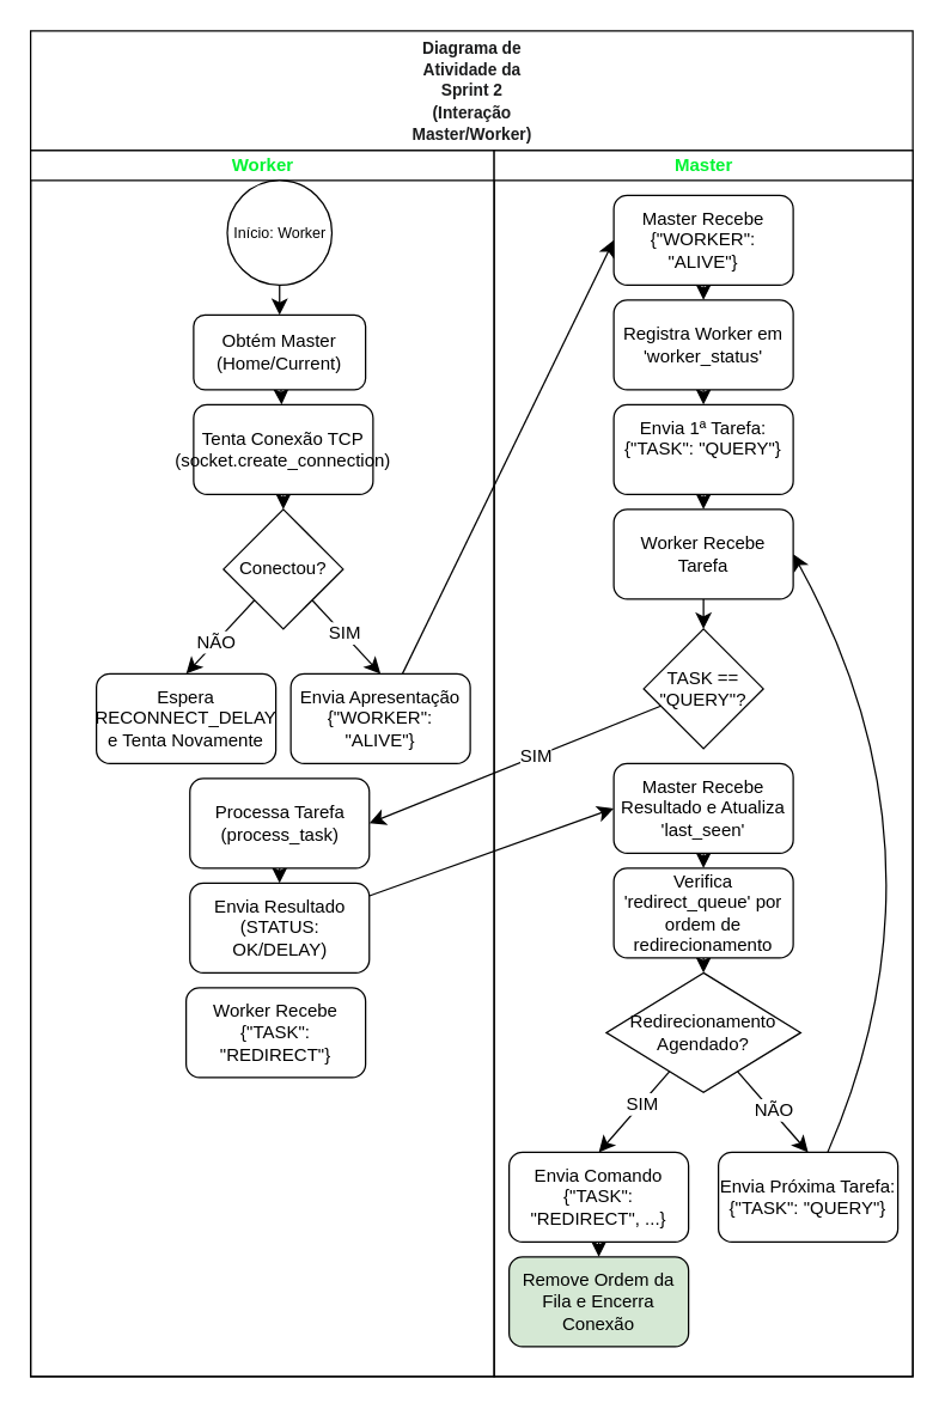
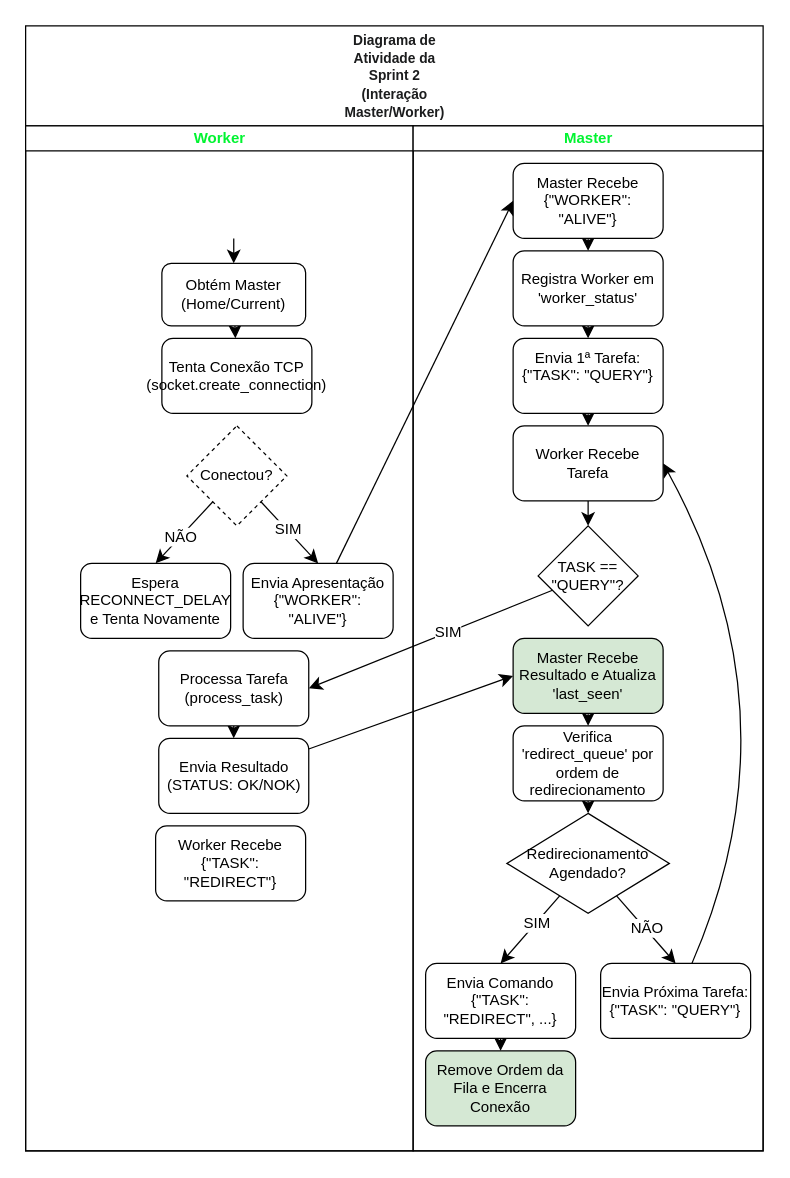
  <mxCell id="0" />
  <mxCell id="1" parent="0" />
  <mxCell id="2" value="&lt;div style=&quot;&quot;&gt;&lt;span id=&quot;docs-internal-guid-fba5bfa9-7fff-8d6d-b3f3-67d93a1ee520&quot; style=&quot;&quot;&gt;&lt;span style=&quot;background-color: transparent; font-variant-numeric: normal; font-variant-east-asian: normal; font-variant-alternates: normal; font-variant-position: normal; font-variant-emoji: normal; vertical-align: baseline; white-space: pre-wrap;&quot;&gt;&lt;font face=&quot;Helvetica&quot; style=&quot;color: light-dark(rgb(27, 28, 29), rgb(255, 0, 0)); font-size: 11px;&quot;&gt;Diagrama de Atividade da Sprint 2 (Interação Master/Worker)&lt;/font&gt;&lt;/span&gt;&lt;/span&gt;&lt;/div&gt;" style="swimlane;childLayout=stackLayout;resizeParent=1;resizeParentMax=0;startSize=80;html=1;strokeColor=default;align=center;verticalAlign=middle;fontFamily=Helvetica;fontSize=12;fontColor=default;fontStyle=1;fillColor=default;" parent="1" vertex="1"><mxGeometry x="20" y="20" width="590" height="900" as="geometry"><mxRectangle x="120" y="-240" width="440" height="30" as="alternateBounds" /></mxGeometry></mxCell>
  <mxCell id="3" value="&lt;font style=&quot;color: light-dark(rgb(1, 244, 49), rgb(0, 255, 0));&quot;&gt;Worker &lt;/font&gt;" style="swimlane;startSize=20;html=1;strokeColor=default;align=center;verticalAlign=middle;fontFamily=Helvetica;fontSize=12;fontColor=default;fontStyle=1;fillColor=default;" parent="2" vertex="1"><mxGeometry y="80" width="310" height="820" as="geometry" /></mxCell>
  <mxCell id="4" style="edgeStyle=none;curved=1;rounded=0;orthogonalLoop=1;jettySize=auto;html=1;exitX=0.5;exitY=1;exitDx=0;exitDy=0;entryX=0.5;entryY=0;entryDx=0;entryDy=0;fontSize=12;startSize=8;endSize=8;" edge="1" parent="3" target="7"><mxGeometry relative="1" as="geometry"><mxPoint x="166.5" y="90" as="sourcePoint" /></mxGeometry></mxCell>
- <mxCell id="5" value="&lt;font style=&quot;font-size: 10px;&quot;&gt;Início: Worker&lt;/font&gt;" style="ellipse;whiteSpace=wrap;html=1;aspect=fixed;" vertex="1" parent="3"><mxGeometry x="131.5" y="20" width="70" height="70" as="geometry" /></mxCell>
  <mxCell id="6" style="edgeStyle=none;curved=1;rounded=0;orthogonalLoop=1;jettySize=auto;html=1;fontSize=12;startSize=8;endSize=8;" edge="1" parent="3" source="7" target="9"><mxGeometry relative="1" as="geometry" /></mxCell>
  <mxCell id="7" value="Obtém Master (Home/Current)" style="rounded=1;whiteSpace=wrap;html=1;" vertex="1" parent="3"><mxGeometry x="109" y="110" width="115" height="50" as="geometry" /></mxCell>
- <mxCell id="8" style="edgeStyle=none;curved=1;rounded=0;orthogonalLoop=1;jettySize=auto;html=1;fontSize=12;startSize=8;endSize=8;" edge="1" parent="3" source="9" target="14"><mxGeometry relative="1" as="geometry" /></mxCell>
  <mxCell id="9" value="Tenta Conexão TCP (socket.create_connection)" style="rounded=1;whiteSpace=wrap;html=1;" vertex="1" parent="3"><mxGeometry x="109" y="170" width="120" height="60" as="geometry" /></mxCell>
  <mxCell id="10" style="edgeStyle=none;curved=1;rounded=0;orthogonalLoop=1;jettySize=auto;html=1;fontSize=12;startSize=8;endSize=8;entryX=0.5;entryY=0;entryDx=0;entryDy=0;" edge="1" parent="3" source="14" target="16"><mxGeometry relative="1" as="geometry"><mxPoint x="104" y="370" as="targetPoint" /></mxGeometry></mxCell>
  <mxCell id="11" value="SIM" style="edgeLabel;html=1;align=center;verticalAlign=middle;resizable=0;points=[];fontSize=12;" vertex="1" connectable="0" parent="10"><mxGeometry x="-0.122" y="1" relative="1" as="geometry"><mxPoint as="offset" /></mxGeometry></mxCell>
  <mxCell id="12" style="edgeStyle=none;curved=1;rounded=0;orthogonalLoop=1;jettySize=auto;html=1;fontSize=12;startSize=8;endSize=8;entryX=0.5;entryY=0;entryDx=0;entryDy=0;" edge="1" parent="3" source="14" target="15"><mxGeometry relative="1" as="geometry"><mxPoint x="244" y="370" as="targetPoint" /></mxGeometry></mxCell>
  <mxCell id="13" value="NÃO" style="edgeLabel;html=1;align=center;verticalAlign=middle;resizable=0;points=[];fontSize=12;" vertex="1" connectable="0" parent="12"><mxGeometry x="0.172" y="-1" relative="1" as="geometry"><mxPoint x="1" as="offset" /></mxGeometry></mxCell>
- <mxCell id="14" value="Conectou?" style="rhombus;whiteSpace=wrap;html=1;" vertex="1" parent="3"><mxGeometry x="129" y="240" width="80" height="80" as="geometry" /></mxCell>
+ <mxCell id="14" value="Conectou?" style="rhombus;whiteSpace=wrap;html=1;dashed=1;" vertex="1" parent="3"><mxGeometry x="129" y="240" width="80" height="80" as="geometry" /></mxCell>
  <mxCell id="15" value="Espera RECONNECT_DELAY e Tenta Novamente" style="rounded=1;whiteSpace=wrap;html=1;" vertex="1" parent="3"><mxGeometry x="44" y="350" width="120" height="60" as="geometry" /></mxCell>
  <mxCell id="16" value="Envia Apresentação {&quot;WORKER&quot;: &quot;ALIVE&quot;}" style="rounded=1;whiteSpace=wrap;html=1;" vertex="1" parent="3"><mxGeometry x="174" y="350" width="120" height="60" as="geometry" /></mxCell>
  <mxCell id="17" style="edgeStyle=none;curved=1;rounded=0;orthogonalLoop=1;jettySize=auto;html=1;fontSize=12;startSize=8;endSize=8;" edge="1" parent="3" source="18" target="19"><mxGeometry relative="1" as="geometry" /></mxCell>
  <mxCell id="18" value="Processa Tarefa (process_task)" style="rounded=1;whiteSpace=wrap;html=1;" vertex="1" parent="3"><mxGeometry x="106.5" y="420" width="120" height="60" as="geometry" /></mxCell>
- <mxCell id="19" value="Envia Resultado (STATUS: OK/DELAY)" style="rounded=1;whiteSpace=wrap;html=1;" vertex="1" parent="3"><mxGeometry x="106.5" y="490" width="120" height="60" as="geometry" /></mxCell>
+ <mxCell id="19" value="Envia Resultado (STATUS: OK/NOK)" style="rounded=1;whiteSpace=wrap;html=1;" vertex="1" parent="3"><mxGeometry x="106.5" y="490" width="120" height="60" as="geometry" /></mxCell>
  <mxCell id="20" value="Worker Recebe {&quot;TASK&quot;: &quot;REDIRECT&quot;}" style="rounded=1;whiteSpace=wrap;html=1;" vertex="1" parent="3"><mxGeometry x="104" y="560" width="120" height="60" as="geometry" /></mxCell>
  <mxCell id="21" value="&lt;font style=&quot;color: light-dark(rgb(1, 244, 49), rgb(0, 255, 0));&quot;&gt;Master&lt;/font&gt;" style="swimlane;startSize=20;html=1;strokeColor=default;align=center;verticalAlign=middle;fontFamily=Helvetica;fontSize=12;fontColor=default;fontStyle=1;fillColor=default;" parent="2" vertex="1"><mxGeometry x="310" y="80" width="280" height="820" as="geometry" /></mxCell>
  <mxCell id="22" style="edgeStyle=none;curved=1;rounded=0;orthogonalLoop=1;jettySize=auto;html=1;exitX=0.5;exitY=1;exitDx=0;exitDy=0;entryX=0.5;entryY=0;entryDx=0;entryDy=0;fontSize=12;startSize=8;endSize=8;" edge="1" parent="21" source="23" target="25"><mxGeometry relative="1" as="geometry" /></mxCell>
  <mxCell id="23" value="Master Recebe {&quot;WORKER&quot;: &quot;ALIVE&quot;}" style="rounded=1;whiteSpace=wrap;html=1;" vertex="1" parent="21"><mxGeometry x="80" y="30" width="120" height="60" as="geometry" /></mxCell>
  <mxCell id="24" style="edgeStyle=none;curved=1;rounded=0;orthogonalLoop=1;jettySize=auto;html=1;fontSize=12;startSize=8;endSize=8;" edge="1" parent="21" source="25" target="27"><mxGeometry relative="1" as="geometry" /></mxCell>
  <mxCell id="25" value="Registra Worker em 'worker_status'" style="rounded=1;whiteSpace=wrap;html=1;" vertex="1" parent="21"><mxGeometry x="80" y="100" width="120" height="60" as="geometry" /></mxCell>
  <mxCell id="26" style="edgeStyle=none;curved=1;rounded=0;orthogonalLoop=1;jettySize=auto;html=1;fontSize=12;startSize=8;endSize=8;" edge="1" parent="21" source="27" target="29"><mxGeometry relative="1" as="geometry" /></mxCell>
  <mxCell id="27" value="&#10;Envia 1ª Tarefa: {&quot;TASK&quot;: &quot;QUERY&quot;}&#10;&#10;" style="rounded=1;whiteSpace=wrap;html=1;" vertex="1" parent="21"><mxGeometry x="80" y="170" width="120" height="60" as="geometry" /></mxCell>
  <mxCell id="28" style="edgeStyle=none;curved=1;rounded=0;orthogonalLoop=1;jettySize=auto;html=1;fontSize=12;startSize=8;endSize=8;" edge="1" parent="21" source="29" target="30"><mxGeometry relative="1" as="geometry" /></mxCell>
  <mxCell id="29" value="Worker Recebe Tarefa" style="rounded=1;whiteSpace=wrap;html=1;" vertex="1" parent="21"><mxGeometry x="80" y="240" width="120" height="60" as="geometry" /></mxCell>
  <mxCell id="30" value="TASK == &quot;QUERY&quot;?" style="rhombus;whiteSpace=wrap;html=1;" vertex="1" parent="21"><mxGeometry x="100" y="320" width="80" height="80" as="geometry" /></mxCell>
  <mxCell id="31" style="edgeStyle=none;curved=1;rounded=0;orthogonalLoop=1;jettySize=auto;html=1;fontSize=12;startSize=8;endSize=8;" edge="1" parent="21" source="32" target="34"><mxGeometry relative="1" as="geometry" /></mxCell>
- <mxCell id="32" value="Master Recebe Resultado e Atualiza 'last_seen'" style="rounded=1;whiteSpace=wrap;html=1;" vertex="1" parent="21"><mxGeometry x="80" y="410" width="120" height="60" as="geometry" /></mxCell>
+ <mxCell id="32" value="Master Recebe Resultado e Atualiza 'last_seen'" style="rounded=1;whiteSpace=wrap;html=1;fillColor=#d5e8d4;" vertex="1" parent="21"><mxGeometry x="80" y="410" width="120" height="60" as="geometry" /></mxCell>
  <mxCell id="33" style="edgeStyle=none;curved=1;rounded=0;orthogonalLoop=1;jettySize=auto;html=1;fontSize=12;startSize=8;endSize=8;" edge="1" parent="21" source="34" target="39"><mxGeometry relative="1" as="geometry" /></mxCell>
  <mxCell id="34" value="Verifica 'redirect_queue' por ordem de redirecionamento" style="rounded=1;whiteSpace=wrap;html=1;" vertex="1" parent="21"><mxGeometry x="80" y="480" width="120" height="60" as="geometry" /></mxCell>
  <mxCell id="35" style="edgeStyle=none;curved=1;rounded=0;orthogonalLoop=1;jettySize=auto;html=1;entryX=0.5;entryY=0;entryDx=0;entryDy=0;fontSize=12;startSize=8;endSize=8;" edge="1" parent="21" source="39" target="43"><mxGeometry relative="1" as="geometry" /></mxCell>
  <mxCell id="36" value="NÃO" style="edgeLabel;html=1;align=center;verticalAlign=middle;resizable=0;points=[];fontSize=12;" vertex="1" connectable="0" parent="35"><mxGeometry x="-0.026" y="1" relative="1" as="geometry"><mxPoint as="offset" /></mxGeometry></mxCell>
  <mxCell id="37" style="edgeStyle=none;curved=1;rounded=0;orthogonalLoop=1;jettySize=auto;html=1;entryX=0.5;entryY=0;entryDx=0;entryDy=0;fontSize=12;startSize=8;endSize=8;" edge="1" parent="21" source="39" target="41"><mxGeometry relative="1" as="geometry" /></mxCell>
  <mxCell id="38" value="SIM" style="edgeLabel;html=1;align=center;verticalAlign=middle;resizable=0;points=[];fontSize=12;" vertex="1" connectable="0" parent="37"><mxGeometry x="-0.225" relative="1" as="geometry"><mxPoint as="offset" /></mxGeometry></mxCell>
  <mxCell id="39" value="Redirecionamento Agendado?" style="rhombus;whiteSpace=wrap;html=1;" vertex="1" parent="21"><mxGeometry x="75" y="550" width="130" height="80" as="geometry" /></mxCell>
  <mxCell id="40" style="edgeStyle=none;curved=1;rounded=0;orthogonalLoop=1;jettySize=auto;html=1;fontSize=12;startSize=8;endSize=8;" edge="1" parent="21" source="41" target="44"><mxGeometry relative="1" as="geometry" /></mxCell>
  <mxCell id="41" value="Envia Comando {&quot;TASK&quot;: &quot;REDIRECT&quot;, ...}" style="rounded=1;whiteSpace=wrap;html=1;" vertex="1" parent="21"><mxGeometry x="10" y="670" width="120" height="60" as="geometry" /></mxCell>
  <mxCell id="42" style="edgeStyle=none;curved=1;rounded=0;orthogonalLoop=1;jettySize=auto;html=1;entryX=1;entryY=0.5;entryDx=0;entryDy=0;fontSize=12;startSize=8;endSize=8;" edge="1" parent="21" source="43" target="29"><mxGeometry relative="1" as="geometry"><Array as="points"><mxPoint x="310" y="470" /></Array></mxGeometry></mxCell>
  <mxCell id="43" value="Envia Próxima Tarefa: {&quot;TASK&quot;: &quot;QUERY&quot;}" style="rounded=1;whiteSpace=wrap;html=1;" vertex="1" parent="21"><mxGeometry x="150" y="670" width="120" height="60" as="geometry" /></mxCell>
  <mxCell id="44" value="Remove Ordem da Fila e Encerra Conexão" style="rounded=1;whiteSpace=wrap;html=1;fillColor=#d5e8d4;" vertex="1" parent="21"><mxGeometry x="10" y="740" width="120" height="60" as="geometry" /></mxCell>
  <mxCell id="45" style="edgeStyle=none;curved=1;rounded=0;orthogonalLoop=1;jettySize=auto;html=1;entryX=0;entryY=0.5;entryDx=0;entryDy=0;fontSize=12;startSize=8;endSize=8;" edge="1" parent="2" source="16" target="23"><mxGeometry relative="1" as="geometry" /></mxCell>
  <mxCell id="46" style="edgeStyle=none;curved=1;rounded=0;orthogonalLoop=1;jettySize=auto;html=1;entryX=1;entryY=0.5;entryDx=0;entryDy=0;fontSize=12;startSize=8;endSize=8;" edge="1" parent="2" source="30" target="18"><mxGeometry relative="1" as="geometry" /></mxCell>
  <mxCell id="47" value="SIM" style="edgeLabel;html=1;align=center;verticalAlign=middle;resizable=0;points=[];fontSize=12;" vertex="1" connectable="0" parent="46"><mxGeometry x="-0.144" y="-1" relative="1" as="geometry"><mxPoint as="offset" /></mxGeometry></mxCell>
  <mxCell id="48" style="edgeStyle=none;curved=1;rounded=0;orthogonalLoop=1;jettySize=auto;html=1;entryX=0;entryY=0.5;entryDx=0;entryDy=0;fontSize=12;startSize=8;endSize=8;" edge="1" parent="2" source="19" target="32"><mxGeometry relative="1" as="geometry" /></mxCell>
